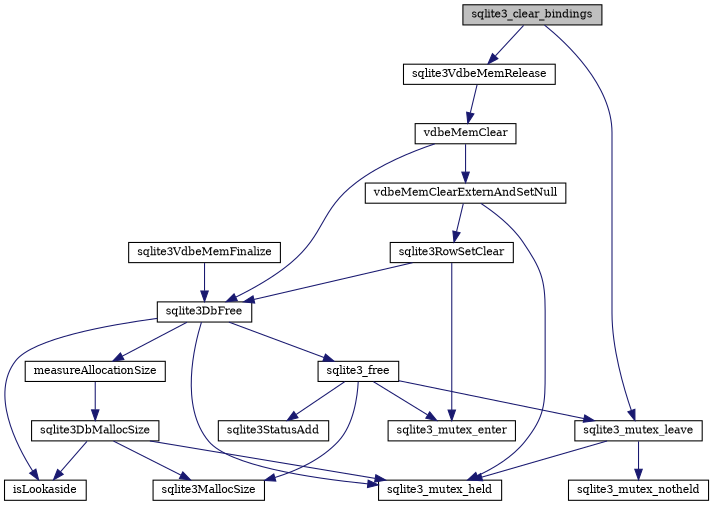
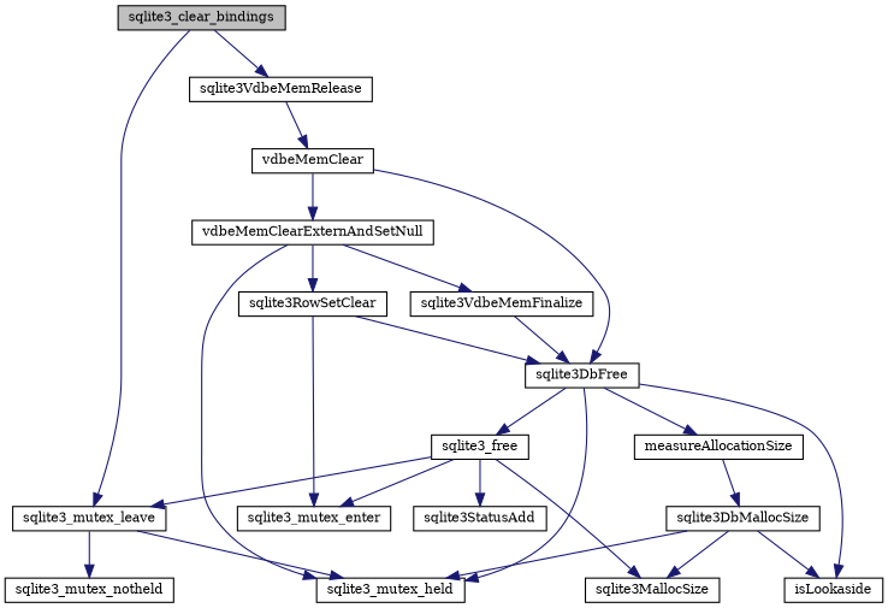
  digraph {
    fontname="DejaVu Serif"
    rankdir=TB
    node [color=black fillcolor=white fontname="DejaVu Serif" fontsize=10 shape=record style=filled]
    edge [color=midnightblue fontname="DejaVu Serif" fontsize=10 labelfontname=FreeSans labelfontsize=10 style=solid]
    n1 [fillcolor=grey75 fontcolor=black height=0.2 label=sqlite3_clear_bindings width=0.4]
    n2 [height=0.2 label=sqlite3VdbeMemRelease width=0.4]
    n3 [height=0.2 label=sqlite3_mutex_leave width=0.4]
    n4 [height=0.2 label=sqlite3_mutex_enter width=0.4]
    n5 [height=0.2 label=vdbeMemClear width=0.4]
    n6 [height=0.2 label=sqlite3_mutex_held width=0.4]
    n7 [height=0.2 label=sqlite3_mutex_notheld width=0.4]
    n8 [height=0.2 label=vdbeMemClearExternAndSetNull width=0.4]
    n9 [height=0.2 label=sqlite3DbFree width=0.4]
    n10 [height=0.2 label=sqlite3VdbeMemFinalize width=0.4]
    n11 [height=0.2 label=sqlite3RowSetClear width=0.4]
    n12 [height=0.2 label=measureAllocationSize width=0.4]
    n13 [height=0.2 label=isLookaside width=0.4]
    n14 [height=0.2 label=sqlite3_free width=0.4]
    n15 [height=0.2 label=sqlite3DbMallocSize width=0.4]
    n16 [height=0.2 label=sqlite3MallocSize width=0.4]
    n17 [height=0.2 label=sqlite3StatusAdd width=0.4]
    n1 -> n2
    n1 -> n3
    n2 -> n5
    n3 -> n6
    n3 -> n7
    n5 -> n8
    n5 -> n9
    n8 -> n6
+   n8 -> n10
    n8 -> n11
    n9 -> n6
    n9 -> n12
    n9 -> n13
    n9 -> n14
    n10 -> n9
    n11 -> n4
    n11 -> n9
    n12 -> n15
    n14 -> n3
    n14 -> n4
    n14 -> n16
    n14 -> n17
    n15 -> n6
    n15 -> n13
    n15 -> n16
  }
